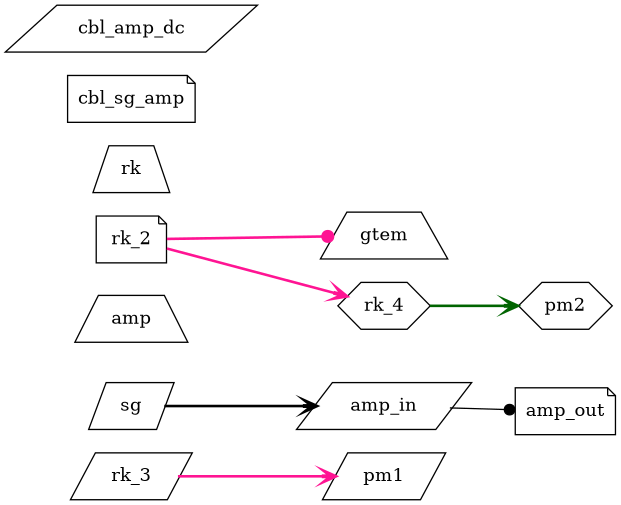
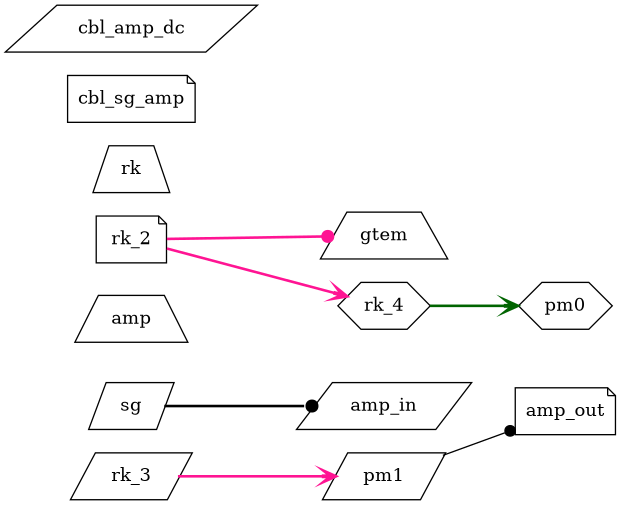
  digraph {
    rankdir=LR
    node [shape=parallelogram]
    edge [arrowhead=vee color=deeppink style=bold]
    sg [ini="M:\\umd-config\\GTEM\\ini\\umd-gt-12000A-real.ini"]
    amp_in
    amp_out [shape=note]
    amp [condition="80e6<=f<=1e9" ini="M:\\umd-config\\GTEM\\ini\\ar100W1000M1-3dB-real.ini" shape=trapezium]
    pm1 [ch=1 ini="M:\\umd-config\\GTEM\\ini\\umd-rs-nrvd-1-real.ini"]
-   pm2 [ch=2 ini="M:\\umd-config\\GTEM\\ini\\umd-rs-nrvd-1-real.ini" shape=hexagon]
+   pm2 [ch=2 ini="M:\\umd-config\\GTEM\\ini\\umd-rs-nrvd-1-real.ini" shape=hexagon label=pm0]
    rk [ini="M:\\umd-config\\GTEM\\ini\\umd-nport1.ini" shape=trapezium]
    cbl_sg_amp [condition="10e6<=f<=18e9" ini="M:\\umd-config\\GTEM\\ini\\cbl_sg_amp.ini" shape=note]
    cbl_amp_dc [condition="10e6<=f<=18e9" ini="M:\\umd-config\\GTEM\\ini\\cbl_amp_dc.ini"]
    rk_2 [shape=note]
    gtem [shape=trapezium]
    rk_4 [shape=hexagon]
    rk_3
-   sg -> amp_in [color=black dev=cbl_sg_amp what=S21]
-   amp_in -> amp_out [arrowhead=dot color=black dev=amp style=solid what=S21]
+   sg -> amp_in [arrowhead=dot color=black dev=cbl_sg_amp what=S21]
+   pm1 -> amp_out [arrowhead=dot color=black dev=amp style=solid what=S21]
    rk_2 -> gtem [arrowhead=dot]
    rk_2 -> rk_4 [dev=rk what=S42]
    rk_4 -> pm2 [color=darkgreen]
    rk_3 -> pm1
  }
